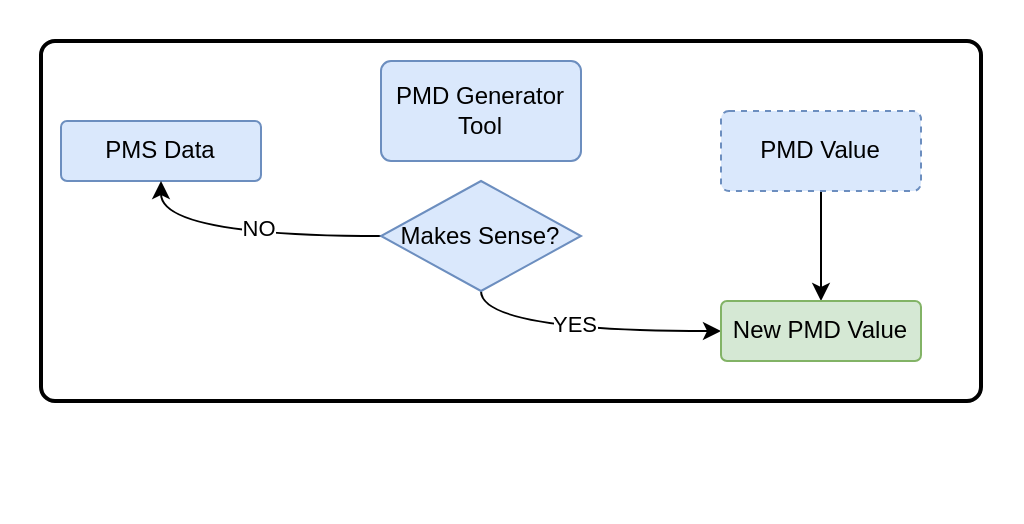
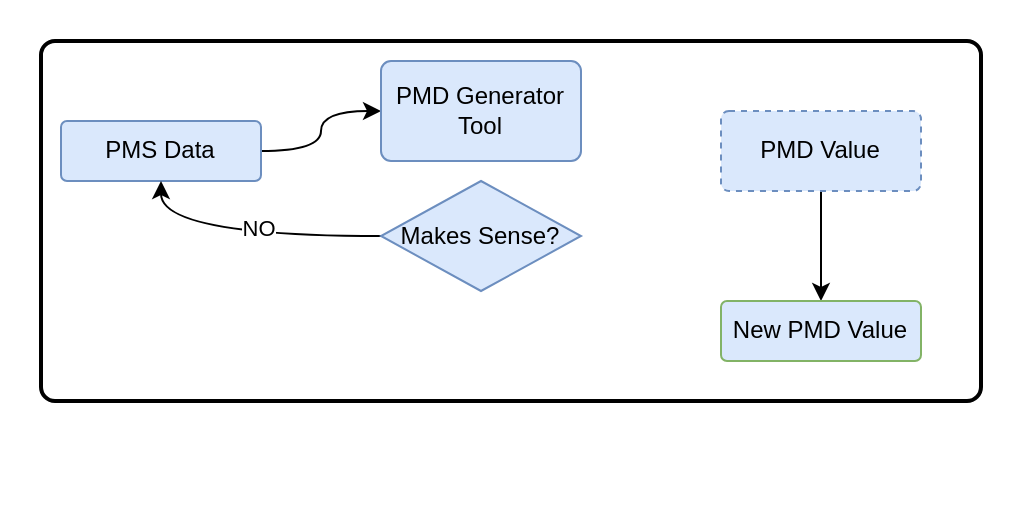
  <mxCell id="0" />
  <mxCell id="1" parent="0" />
  <mxCell id="2" value="" style="group" vertex="1" connectable="0" parent="1"><mxGeometry x="30" y="30" width="460" height="210" as="geometry" /></mxCell>
  <mxCell id="3" value="" style="rounded=1;whiteSpace=wrap;html=1;absoluteArcSize=1;arcSize=14;strokeWidth=2;" vertex="1" parent="2"><mxGeometry x="-10" y="-10" width="470" height="180" as="geometry" /></mxCell>
+ <mxCell id="4" style="edgeStyle=orthogonalEdgeStyle;rounded=0;orthogonalLoop=1;jettySize=auto;html=1;exitX=1;exitY=0.5;exitDx=0;exitDy=0;curved=1;" edge="1" parent="2" source="5" target="6"><mxGeometry relative="1" as="geometry" /></mxCell>
  <mxCell id="5" value="PMS Data" style="rounded=1;arcSize=10;whiteSpace=wrap;html=1;align=center;fillColor=#dae8fc;strokeColor=#6c8ebf;" vertex="1" parent="2"><mxGeometry y="30" width="100" height="30" as="geometry" /></mxCell>
  <mxCell id="6" value="PMD Generator Tool" style="rounded=1;arcSize=10;whiteSpace=wrap;html=1;align=center;fillColor=#dae8fc;strokeColor=#6c8ebf;" vertex="1" parent="2"><mxGeometry x="160" width="100" height="50" as="geometry" /></mxCell>
  <mxCell id="7" style="edgeStyle=orthogonalEdgeStyle;rounded=0;orthogonalLoop=1;jettySize=auto;html=1;exitX=0.5;exitY=1;exitDx=0;exitDy=0;curved=1;" edge="1" parent="2" source="8" target="14"><mxGeometry relative="1" as="geometry" /></mxCell>
  <mxCell id="8" value="PMD Value" style="rounded=1;arcSize=10;whiteSpace=wrap;html=1;align=center;fillColor=#dae8fc;strokeColor=#6c8ebf;dashed=1;" vertex="1" parent="2"><mxGeometry x="330" y="25" width="100" height="40" as="geometry" /></mxCell>
  <mxCell id="9" style="edgeStyle=orthogonalEdgeStyle;rounded=0;orthogonalLoop=1;jettySize=auto;html=1;exitX=0;exitY=0.5;exitDx=0;exitDy=0;entryX=0.5;entryY=1;entryDx=0;entryDy=0;curved=1;" edge="1" parent="2" source="13" target="5"><mxGeometry relative="1" as="geometry" /></mxCell>
  <mxCell id="10" value="NO" style="edgeLabel;html=1;align=center;verticalAlign=middle;resizable=0;points=[];" vertex="1" connectable="0" parent="9"><mxGeometry x="-0.104" y="-4" relative="1" as="geometry"><mxPoint as="offset" /></mxGeometry></mxCell>
- <mxCell id="11" style="edgeStyle=orthogonalEdgeStyle;rounded=0;orthogonalLoop=1;jettySize=auto;html=1;exitX=0.5;exitY=1;exitDx=0;exitDy=0;entryX=0;entryY=0.5;entryDx=0;entryDy=0;curved=1;" edge="1" parent="2" source="13" target="14"><mxGeometry relative="1" as="geometry"><mxPoint x="209.966" y="200" as="targetPoint" /></mxGeometry></mxCell>
- <mxCell id="12" value="YES" style="edgeLabel;html=1;align=center;verticalAlign=middle;resizable=0;points=[];" vertex="1" connectable="0" parent="11"><mxGeometry x="-0.257" y="1" relative="1" as="geometry"><mxPoint x="14" y="-3" as="offset" /></mxGeometry></mxCell>
  <mxCell id="13" value="Makes Sense?" style="shape=rhombus;perimeter=rhombusPerimeter;whiteSpace=wrap;html=1;align=center;fillColor=#dae8fc;strokeColor=#6c8ebf;" vertex="1" parent="2"><mxGeometry x="160" y="60" width="100" height="55" as="geometry" /></mxCell>
- <mxCell id="14" value="New PMD Value" style="rounded=1;arcSize=10;whiteSpace=wrap;html=1;align=center;fillColor=#d5e8d4;strokeColor=#82b366;" vertex="1" parent="2"><mxGeometry x="330" y="120" width="100" height="30" as="geometry" /></mxCell>
+ <mxCell id="14" value="New PMD Value" style="rounded=1;arcSize=10;whiteSpace=wrap;html=1;align=center;fillColor=#dae8fc;strokeColor=#82b366;" vertex="1" parent="2"><mxGeometry x="330" y="120" width="100" height="30" as="geometry" /></mxCell>
